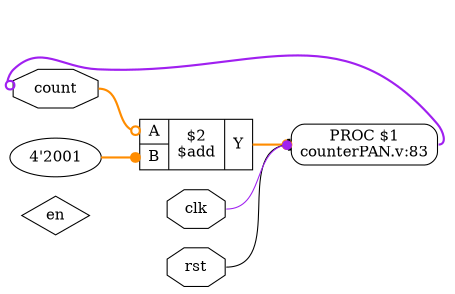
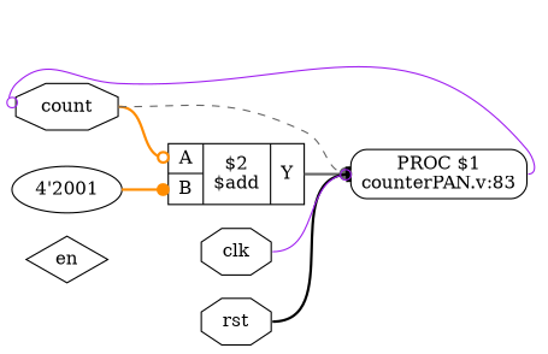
  digraph {
    rankdir=LR
    remincross=true
    node [color=black fontcolor=black shape=octagon]
    edge [arrowhead=odot color=darkorange headport=w style=bold tailport=e]
    n1 [label=en shape=diamond]
    n2 [label=count]
    n3 [label="{{<p8> A|<p9> B}|$2\n$add|{<p10> Y}}" shape=record color="" fontcolor=""]
    n4 [label="PROC $1\ncounterPAN.v:83" shape=box style=rounded color="" fontcolor=""]
    n5 [label=rst]
    n6 [label=clk]
    n7 [label="4'2001" color="" fontcolor="" shape=""]
    n2 -> n3 [headport="p8:w"]
-   n3 -> n4 [arrowhead=dot tailport="p10:e"]
-   n4 -> n2 [color=purple]
-   n5 -> n4 [arrowhead=tee color=black style=solid]
-   n6 -> n4 [arrowhead=dot color=purple style=solid]
+   n2 -> n4 [color=gray40 style=dashed]
+   n3 -> n4 [arrowhead=dot color=gray40 tailport="p10:e"]
+   n4 -> n2 [color=purple style=solid]
+   n5 -> n4 [arrowhead=tee color=black]
+   n6 -> n4 [color=purple style=solid]
    n7 -> n3 [arrowhead=dot headport="p9:w"]
  }
